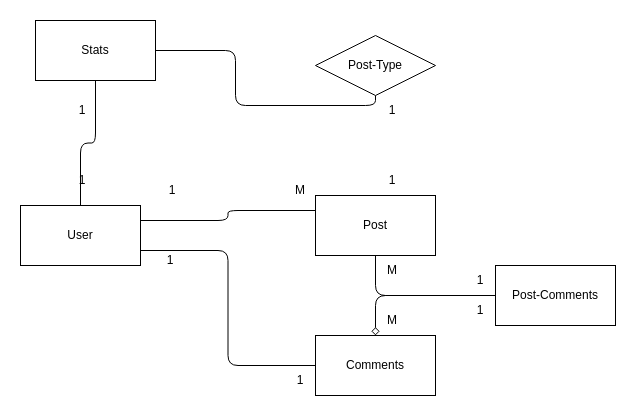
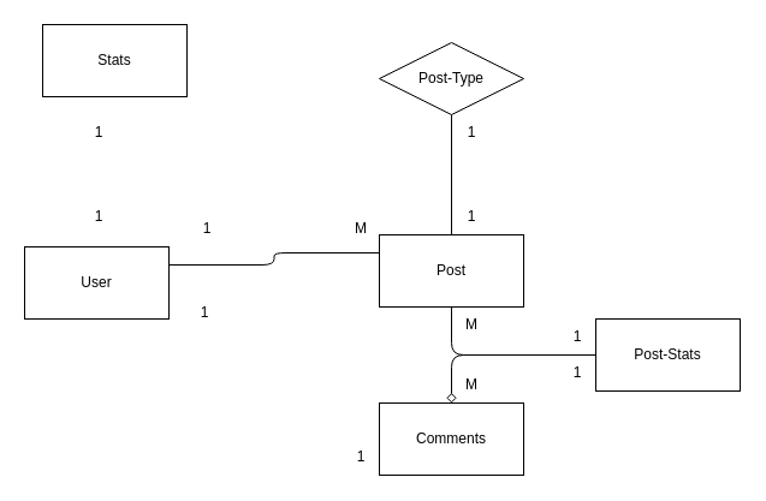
  <mxCell id="0" />
  <mxCell id="1" parent="0" />
  <mxCell id="2" style="edgeStyle=orthogonalEdgeStyle;html=1;entryX=0;entryY=0.25;entryDx=0;entryDy=0;strokeColor=default;endArrow=none;endFill=0;exitX=1;exitY=0.25;exitDx=0;exitDy=0;" parent="1" source="5" target="6" edge="1"><mxGeometry relative="1" as="geometry" /></mxCell>
- <mxCell id="3" style="edgeStyle=orthogonalEdgeStyle;html=1;entryX=0.5;entryY=1;entryDx=0;entryDy=0;strokeColor=default;endArrow=none;endFill=0;" parent="1" source="5" target="7" edge="1"><mxGeometry relative="1" as="geometry" /></mxCell>
- <mxCell id="4" style="edgeStyle=orthogonalEdgeStyle;html=1;entryX=0;entryY=0.5;entryDx=0;entryDy=0;strokeColor=default;endArrow=none;endFill=0;exitX=1;exitY=0.75;exitDx=0;exitDy=0;" parent="1" source="5" target="13" edge="1"><mxGeometry relative="1" as="geometry" /></mxCell>
  <mxCell id="5" value="User" style="rounded=0;whiteSpace=wrap;html=1;" parent="1" vertex="1"><mxGeometry x="20" y="205" width="120" height="60" as="geometry" /></mxCell>
  <mxCell id="6" value="Post" style="rounded=0;whiteSpace=wrap;html=1;" parent="1" vertex="1"><mxGeometry x="315" y="195" width="120" height="60" as="geometry" /></mxCell>
  <mxCell id="7" value="Stats" style="rounded=0;whiteSpace=wrap;html=1;" parent="1" vertex="1"><mxGeometry x="35" y="20" width="120" height="60" as="geometry" /></mxCell>
- <mxCell id="8" style="edgeStyle=orthogonalEdgeStyle;html=1;exitX=0.5;exitY=1;exitDx=0;exitDy=0;strokeColor=default;endArrow=none;endFill=0;" parent="1" source="9" target="7" edge="1"><mxGeometry relative="1" as="geometry" /></mxCell>
+ <mxCell id="8" style="edgeStyle=orthogonalEdgeStyle;html=1;entryX=0.5;entryY=0;entryDx=0;entryDy=0;exitX=0.5;exitY=1;exitDx=0;exitDy=0;strokeColor=default;endArrow=none;endFill=0;" parent="1" source="9" target="6" edge="1"><mxGeometry relative="1" as="geometry" /></mxCell>
  <mxCell id="9" value="Post-Type" style="rhombus;whiteSpace=wrap;html=1;" parent="1" vertex="1"><mxGeometry x="315" y="35" width="120" height="60" as="geometry" /></mxCell>
  <mxCell id="10" style="edgeStyle=orthogonalEdgeStyle;html=1;entryX=0.5;entryY=0;entryDx=0;entryDy=0;strokeColor=default;endArrow=diamond;endFill=0;" parent="1" source="12" target="13" edge="1"><mxGeometry relative="1" as="geometry" /></mxCell>
  <mxCell id="11" style="edgeStyle=orthogonalEdgeStyle;html=1;entryX=0.5;entryY=1;entryDx=0;entryDy=0;strokeColor=default;endArrow=none;endFill=0;" parent="1" source="12" target="6" edge="1"><mxGeometry relative="1" as="geometry" /></mxCell>
- <mxCell id="12" value="Post-Comments" style="rounded=0;whiteSpace=wrap;html=1;" parent="1" vertex="1"><mxGeometry x="495" y="265" width="120" height="60" as="geometry" /></mxCell>
+ <mxCell id="12" value="Post-Stats" style="rounded=0;whiteSpace=wrap;html=1;" parent="1" vertex="1"><mxGeometry x="495" y="265" width="120" height="60" as="geometry" /></mxCell>
  <mxCell id="13" value="Comments" style="rounded=0;whiteSpace=wrap;html=1;" parent="1" vertex="1"><mxGeometry x="315" y="335" width="120" height="60" as="geometry" /></mxCell>
  <mxCell id="14" value="1" style="text;html=1;strokeColor=none;fillColor=none;align=center;verticalAlign=middle;whiteSpace=wrap;rounded=0;" parent="1" vertex="1"><mxGeometry x="157" y="175" width="30" height="30" as="geometry" /></mxCell>
  <mxCell id="15" value="M" style="text;html=1;strokeColor=none;fillColor=none;align=center;verticalAlign=middle;whiteSpace=wrap;rounded=0;" parent="1" vertex="1"><mxGeometry x="285" y="175" width="30" height="30" as="geometry" /></mxCell>
  <mxCell id="16" value="1" style="text;html=1;strokeColor=none;fillColor=none;align=center;verticalAlign=middle;whiteSpace=wrap;rounded=0;" parent="1" vertex="1"><mxGeometry x="67" y="165" width="30" height="30" as="geometry" /></mxCell>
  <mxCell id="17" value="1" style="text;html=1;strokeColor=none;fillColor=none;align=center;verticalAlign=middle;whiteSpace=wrap;rounded=0;" parent="1" vertex="1"><mxGeometry x="67" y="95" width="30" height="30" as="geometry" /></mxCell>
  <mxCell id="18" value="1" style="text;html=1;strokeColor=none;fillColor=none;align=center;verticalAlign=middle;whiteSpace=wrap;rounded=0;" parent="1" vertex="1"><mxGeometry x="465" y="265" width="30" height="30" as="geometry" /></mxCell>
  <mxCell id="19" value="1" style="text;html=1;strokeColor=none;fillColor=none;align=center;verticalAlign=middle;whiteSpace=wrap;rounded=0;" parent="1" vertex="1"><mxGeometry x="465" y="295" width="30" height="30" as="geometry" /></mxCell>
  <mxCell id="20" value="1" style="text;html=1;strokeColor=none;fillColor=none;align=center;verticalAlign=middle;whiteSpace=wrap;rounded=0;" parent="1" vertex="1"><mxGeometry x="377" y="95" width="30" height="30" as="geometry" /></mxCell>
  <mxCell id="21" value="1" style="text;html=1;strokeColor=none;fillColor=none;align=center;verticalAlign=middle;whiteSpace=wrap;rounded=0;" parent="1" vertex="1"><mxGeometry x="377" y="165" width="30" height="30" as="geometry" /></mxCell>
  <mxCell id="22" value="M" style="text;html=1;strokeColor=none;fillColor=none;align=center;verticalAlign=middle;whiteSpace=wrap;rounded=0;" parent="1" vertex="1"><mxGeometry x="377" y="255" width="30" height="30" as="geometry" /></mxCell>
  <mxCell id="23" value="M" style="text;html=1;strokeColor=none;fillColor=none;align=center;verticalAlign=middle;whiteSpace=wrap;rounded=0;" parent="1" vertex="1"><mxGeometry x="377" y="305" width="30" height="30" as="geometry" /></mxCell>
  <mxCell id="24" value="1" style="text;html=1;strokeColor=none;fillColor=none;align=center;verticalAlign=middle;whiteSpace=wrap;rounded=0;" parent="1" vertex="1"><mxGeometry x="155" y="245" width="30" height="30" as="geometry" /></mxCell>
  <mxCell id="25" value="1" style="text;html=1;strokeColor=none;fillColor=none;align=center;verticalAlign=middle;whiteSpace=wrap;rounded=0;" parent="1" vertex="1"><mxGeometry x="285" y="365" width="30" height="30" as="geometry" /></mxCell>
